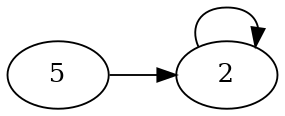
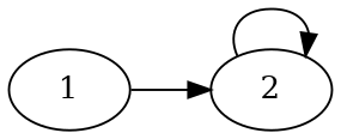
  digraph {
    rankdir=LR
    node [distribution=Attacker operator=BE]
-   5 [cost=80.0 probability=0.4]
+   5 [cost=80.0 probability=0.4 label=1]
    2 [operator=AND sink=Attacker distribution=""]
    2 [cost=19.0 probability=0.2982456140350877]
    5 -> 2
    2 -> 2
  }
